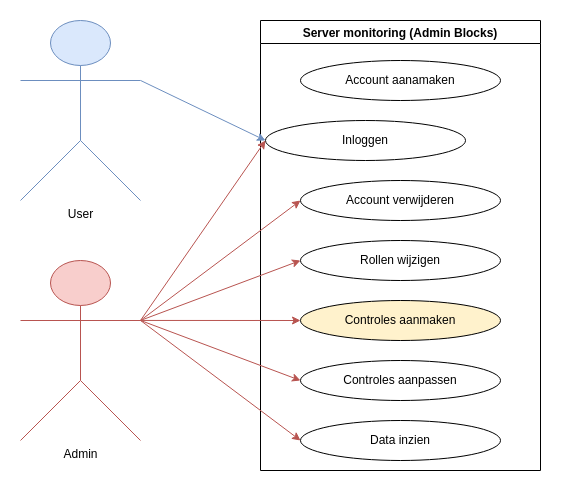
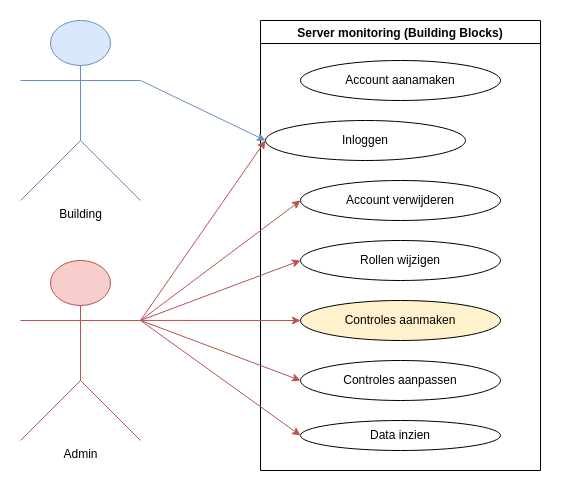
  <mxCell id="0" />
  <mxCell id="1" parent="0" />
- <mxCell id="2" value="Server monitoring (Admin Blocks)" style="swimlane;" vertex="1" parent="1"><mxGeometry x="260" y="20" width="280" height="450" as="geometry" /></mxCell>
+ <mxCell id="2" value="Server monitoring (Building Blocks)" style="swimlane;" vertex="1" parent="1"><mxGeometry x="260" y="20" width="280" height="450" as="geometry" /></mxCell>
  <mxCell id="3" value="Account aanamaken" style="ellipse;whiteSpace=wrap;html=1;" vertex="1" parent="2"><mxGeometry x="40" y="40" width="200" height="40" as="geometry" /></mxCell>
  <mxCell id="4" value="Inloggen" style="ellipse;whiteSpace=wrap;html=1;" vertex="1" parent="2"><mxGeometry x="5" y="100" width="200" height="40" as="geometry" /></mxCell>
  <mxCell id="5" value="Account verwijderen&lt;span style=&quot;color: rgba(0 , 0 , 0 , 0) ; font-family: monospace ; font-size: 0px&quot;&gt;%3CmxGraphModel%3E%3Croot%3E%3CmxCell%20id%3D%220%22%2F%3E%3CmxCell%20id%3D%221%22%20parent%3D%220%22%2F%3E%3CmxCell%20id%3D%222%22%20value%3D%22Inloggen%22%20style%3D%22ellipse%3BwhiteSpace%3Dwrap%3Bhtml%3D1%3B%22%20vertex%3D%221%22%20parent%3D%221%22%3E%3CmxGeometry%20x%3D%22320%22%20y%3D%22140%22%20width%3D%22200%22%20height%3D%2240%22%20as%3D%22geometry%22%2F%3E%3C%2FmxCell%3E%3C%2Froot%3E%3C%2FmxGraphModel%3E&lt;/span&gt;" style="ellipse;whiteSpace=wrap;html=1;" vertex="1" parent="2"><mxGeometry x="40" y="160" width="200" height="40" as="geometry" /></mxCell>
  <mxCell id="6" value="Rollen wijzigen" style="ellipse;whiteSpace=wrap;html=1;" vertex="1" parent="2"><mxGeometry x="40" y="220" width="200" height="40" as="geometry" /></mxCell>
  <mxCell id="7" value="Controles aanmaken" style="ellipse;whiteSpace=wrap;html=1;fillColor=#fff2cc;" vertex="1" parent="2"><mxGeometry x="40" y="280" width="200" height="40" as="geometry" /></mxCell>
  <mxCell id="8" value="Controles aanpassen" style="ellipse;whiteSpace=wrap;html=1;" vertex="1" parent="2"><mxGeometry x="40" y="340" width="200" height="40" as="geometry" /></mxCell>
- <mxCell id="9" value="Data inzien" style="ellipse;whiteSpace=wrap;html=1;" vertex="1" parent="2"><mxGeometry x="40" y="400" width="200" height="40" as="geometry" /></mxCell>
- <mxCell id="10" value="User" style="shape=umlActor;verticalLabelPosition=bottom;verticalAlign=top;html=1;outlineConnect=0;fillColor=#dae8fc;strokeColor=#6c8ebf;" vertex="1" parent="1"><mxGeometry x="20" y="20" width="120" height="180" as="geometry" /></mxCell>
+ <mxCell id="9" value="Data inzien" style="ellipse;whiteSpace=wrap;html=1;" vertex="1" parent="2"><mxGeometry x="40" y="400" width="200" height="30" as="geometry" /></mxCell>
+ <mxCell id="10" value="Building" style="shape=umlActor;verticalLabelPosition=bottom;verticalAlign=top;html=1;outlineConnect=0;fillColor=#dae8fc;strokeColor=#6c8ebf;" vertex="1" parent="1"><mxGeometry x="20" y="20" width="120" height="180" as="geometry" /></mxCell>
  <mxCell id="11" value="Admin" style="shape=umlActor;verticalLabelPosition=bottom;verticalAlign=top;html=1;outlineConnect=0;fillColor=#f8cecc;strokeColor=#b85450;" vertex="1" parent="1"><mxGeometry x="20" y="260" width="120" height="180" as="geometry" /></mxCell>
  <mxCell id="12" value="" style="endArrow=classic;html=1;rounded=0;exitX=1;exitY=0.333;exitDx=0;exitDy=0;exitPerimeter=0;entryX=0;entryY=0.5;entryDx=0;entryDy=0;fillColor=#dae8fc;strokeColor=#6c8ebf;" edge="1" parent="1" source="10" target="4"><mxGeometry width="50" height="50" relative="1" as="geometry"><mxPoint x="160" y="150" as="sourcePoint" /><mxPoint x="210" y="100" as="targetPoint" /></mxGeometry></mxCell>
  <mxCell id="13" value="" style="endArrow=classic;html=1;rounded=0;exitX=1;exitY=0.333;exitDx=0;exitDy=0;exitPerimeter=0;entryX=0;entryY=0.5;entryDx=0;entryDy=0;fillColor=#f8cecc;strokeColor=#b85450;" edge="1" parent="1" source="11" target="4"><mxGeometry width="50" height="50" relative="1" as="geometry"><mxPoint x="150" y="370" as="sourcePoint" /><mxPoint x="310" y="90" as="targetPoint" /></mxGeometry></mxCell>
  <mxCell id="14" value="" style="endArrow=classic;html=1;rounded=0;entryX=0;entryY=0.5;entryDx=0;entryDy=0;fillColor=#f8cecc;strokeColor=#b85450;exitX=1;exitY=0.333;exitDx=0;exitDy=0;exitPerimeter=0;" edge="1" parent="1" source="11" target="5"><mxGeometry width="50" height="50" relative="1" as="geometry"><mxPoint x="140" y="360" as="sourcePoint" /><mxPoint x="310" y="150" as="targetPoint" /></mxGeometry></mxCell>
  <mxCell id="15" value="" style="endArrow=classic;html=1;rounded=0;entryX=0;entryY=0.5;entryDx=0;entryDy=0;fillColor=#f8cecc;strokeColor=#b85450;exitX=1;exitY=0.333;exitDx=0;exitDy=0;exitPerimeter=0;" edge="1" parent="1" source="11" target="6"><mxGeometry width="50" height="50" relative="1" as="geometry"><mxPoint x="150" y="370" as="sourcePoint" /><mxPoint x="310" y="210" as="targetPoint" /></mxGeometry></mxCell>
  <mxCell id="16" value="" style="endArrow=classic;html=1;rounded=0;entryX=0;entryY=0.5;entryDx=0;entryDy=0;fillColor=#f8cecc;strokeColor=#b85450;exitX=1;exitY=0.333;exitDx=0;exitDy=0;exitPerimeter=0;" edge="1" parent="1" source="11" target="7"><mxGeometry width="50" height="50" relative="1" as="geometry"><mxPoint x="150" y="370" as="sourcePoint" /><mxPoint x="310" y="270" as="targetPoint" /></mxGeometry></mxCell>
  <mxCell id="17" value="" style="endArrow=classic;html=1;rounded=0;entryX=0;entryY=0.5;entryDx=0;entryDy=0;fillColor=#f8cecc;strokeColor=#b85450;exitX=1;exitY=0.333;exitDx=0;exitDy=0;exitPerimeter=0;" edge="1" parent="1" source="11" target="8"><mxGeometry width="50" height="50" relative="1" as="geometry"><mxPoint x="150" y="370" as="sourcePoint" /><mxPoint x="310" y="330" as="targetPoint" /></mxGeometry></mxCell>
  <mxCell id="18" value="" style="endArrow=classic;html=1;rounded=0;entryX=0;entryY=0.5;entryDx=0;entryDy=0;fillColor=#f8cecc;strokeColor=#b85450;exitX=1;exitY=0.333;exitDx=0;exitDy=0;exitPerimeter=0;" edge="1" parent="1" source="11" target="9"><mxGeometry width="50" height="50" relative="1" as="geometry"><mxPoint x="150" y="330" as="sourcePoint" /><mxPoint x="310" y="390" as="targetPoint" /></mxGeometry></mxCell>
